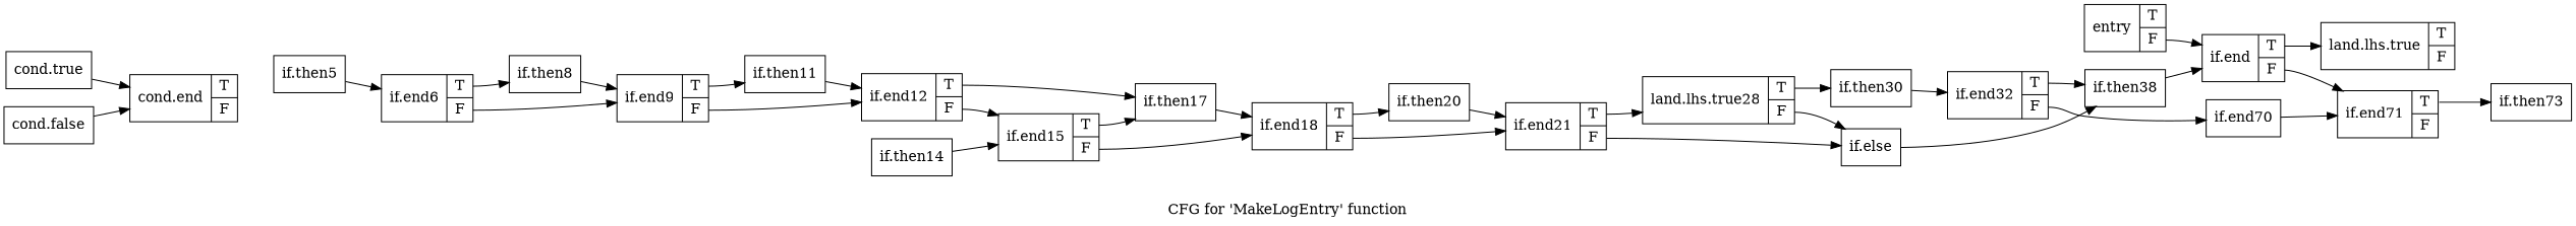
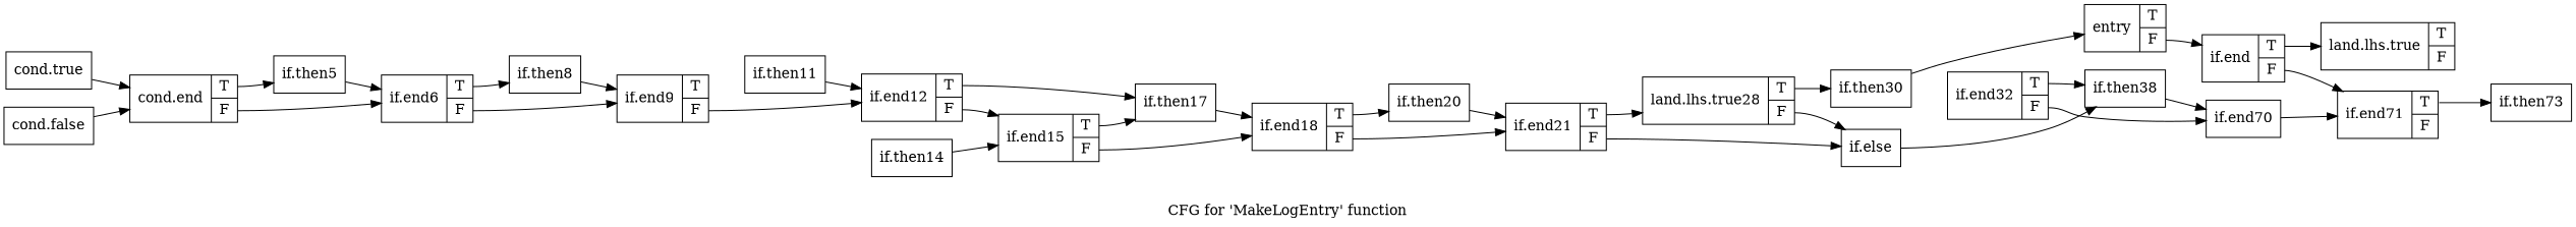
  digraph {
    label="CFG for 'MakeLogEntry' function"
    rankdir=LR
    node [shape=record]
    edge [tailport=s0]
    n1 [label="{entry|{<s0>T|<s1>F}}"]
    n2 [label="{if.end|{<s0>T|<s1>F}}"]
    n3 [label="{land.lhs.true|{<s0>T|<s1>F}}"]
    n4 [label="{if.end71|{<s0>T|<s1>F}}"]
    n5 [label="{if.then73}"]
    n6 [label="{cond.true}"]
    n7 [label="{cond.end|{<s0>T|<s1>F}}"]
    n8 [label="{cond.false}"]
    n9 [label="{if.then5}"]
    n10 [label="{if.end6|{<s0>T|<s1>F}}"]
    n11 [label="{if.then8}"]
    n12 [label="{if.end9|{<s0>T|<s1>F}}"]
    n13 [label="{if.then11}"]
    n14 [label="{if.end12|{<s0>T|<s1>F}}"]
    n15 [label="{if.end15|{<s0>T|<s1>F}}"]
    n16 [label="{if.then17}"]
    n17 [label="{if.then14}"]
    n18 [label="{if.end18|{<s0>T|<s1>F}}"]
    n19 [label="{if.then20}"]
    n20 [label="{if.end21|{<s0>T|<s1>F}}"]
    n21 [label="{land.lhs.true28|{<s0>T|<s1>F}}"]
    n22 [label="{if.else}"]
    n23 [label="{if.then30}"]
    n24 [label="{if.then38}"]
    n25 [label="{if.end32|{<s0>T|<s1>F}}"]
    n26 [label="{if.end70}"]
    n1 -> n2 [tailport=s1]
    n2 -> n3
    n2 -> n4 [tailport=s1]
    n4 -> n5
    n6 -> n7
+   n7 -> n9
+   n7 -> n10 [tailport=s1]
    n8 -> n7
    n9 -> n10
    n10 -> n11
    n10 -> n12 [tailport=s1]
    n11 -> n12
-   n12 -> n13
    n12 -> n14 [tailport=s1]
    n13 -> n14
    n14 -> n15 [tailport=s1]
    n14 -> n16
    n15 -> n16
    n15 -> n18 [tailport=s1]
    n16 -> n18
    n17 -> n15
    n18 -> n19
    n18 -> n20 [tailport=s1]
    n19 -> n20
    n20 -> n21
    n20 -> n22 [tailport=s1]
    n21 -> n22 [tailport=s1]
    n21 -> n23
    n22 -> n24
-   n23 -> n25
-   n24 -> n2
+   n23 -> n1
+   n24 -> n26
    n25 -> n24
    n25 -> n26 [tailport=s1]
    n26 -> n4
  }
